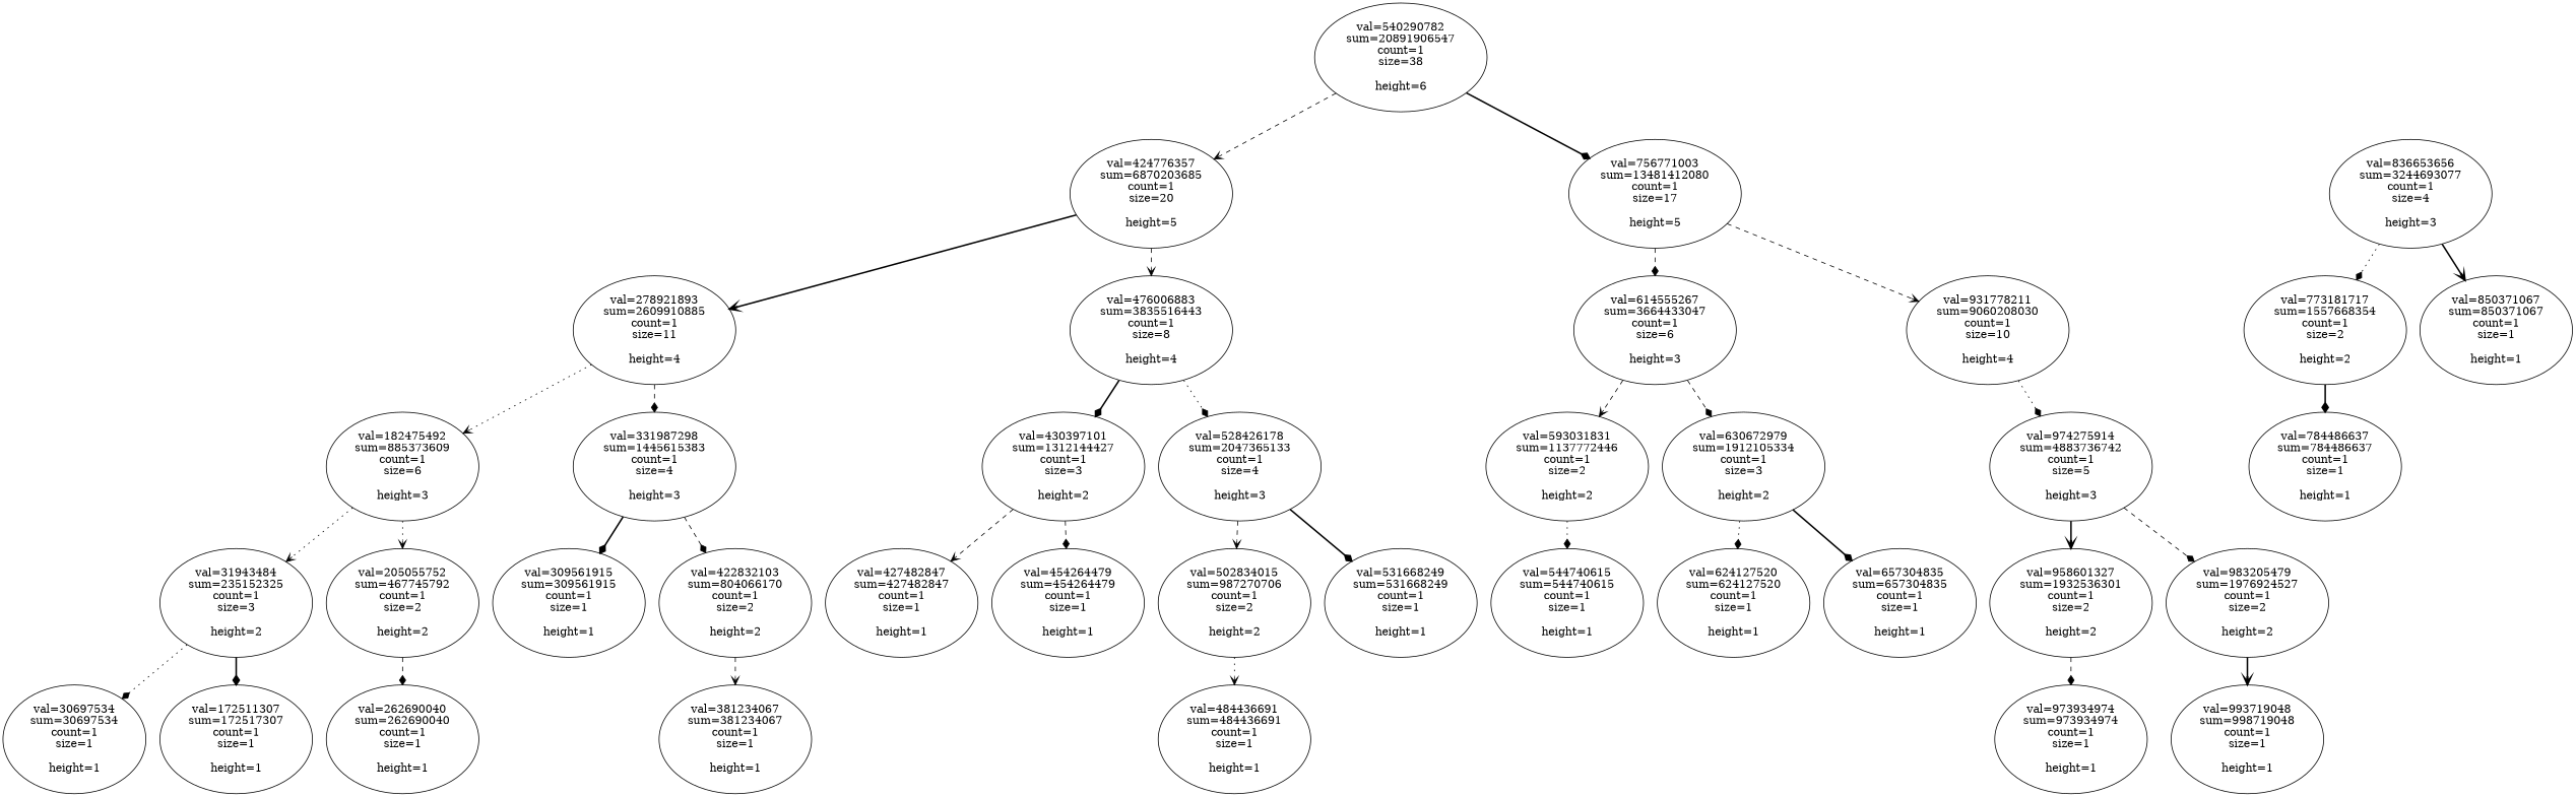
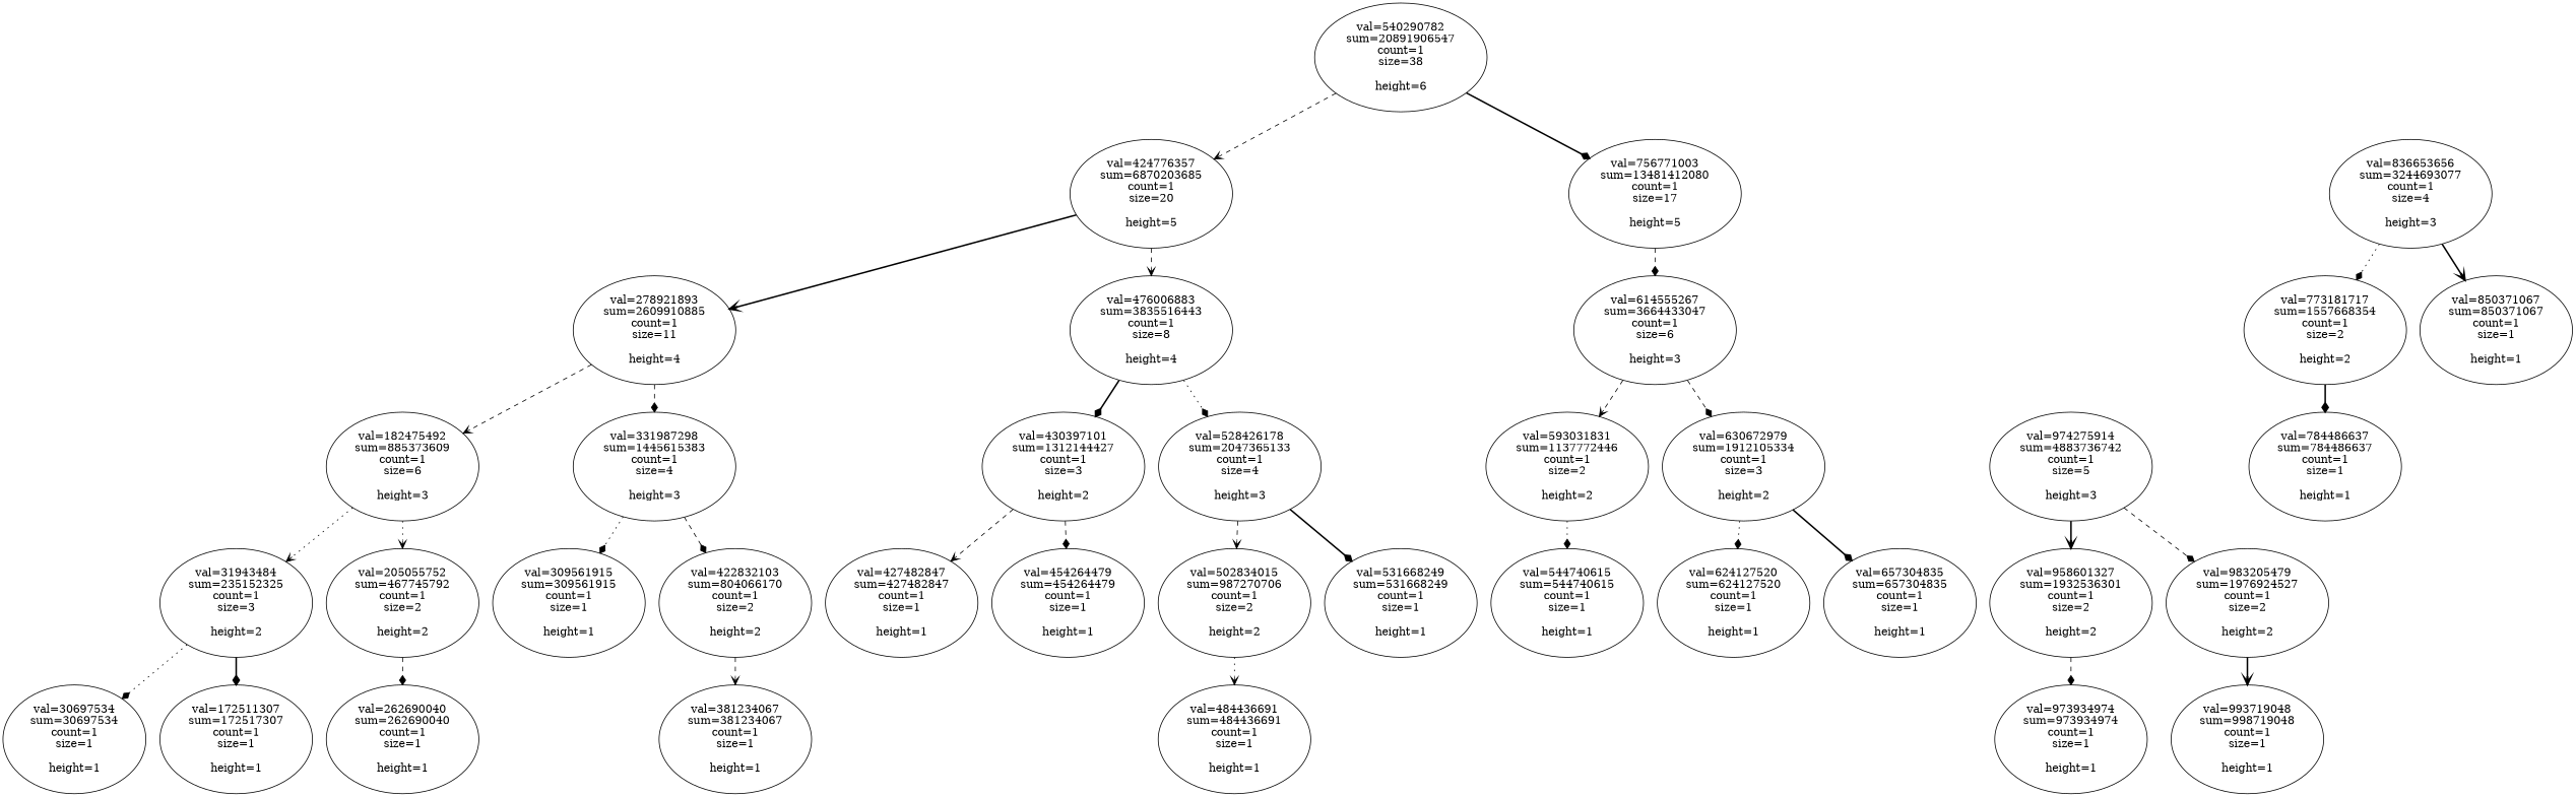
  digraph {
    edge [arrowhead=diamond style=dashed]
    n1 [label=<val=540290782<BR/>sum=20891906547<BR/>count=1<BR/>size=38<BR/><BR/>height=6<BR/>>]
    n2 [label=<val=424776357<BR/>sum=6870203685<BR/>count=1<BR/>size=20<BR/><BR/>height=5<BR/>>]
    n3 [label=<val=756771003<BR/>sum=13481412080<BR/>count=1<BR/>size=17<BR/><BR/>height=5<BR/>>]
    n4 [label=<val=30697534<BR/>sum=30697534<BR/>count=1<BR/>size=1<BR/><BR/>height=1<BR/>>]
    n5 [label=<val=31943484<BR/>sum=235152325<BR/>count=1<BR/>size=3<BR/><BR/>height=2<BR/>>]
    n6 [label=<val=172511307<BR/>sum=172517307<BR/>count=1<BR/>size=1<BR/><BR/>height=1<BR/>>]
    n7 [label=<val=182475492<BR/>sum=885373609<BR/>count=1<BR/>size=6<BR/><BR/>height=3<BR/>>]
    n8 [label=<val=205055752<BR/>sum=467745792<BR/>count=1<BR/>size=2<BR/><BR/>height=2<BR/>>]
    n9 [label=<val=262690040<BR/>sum=262690040<BR/>count=1<BR/>size=1<BR/><BR/>height=1<BR/>>]
    n10 [label=<val=278921893<BR/>sum=2609910885<BR/>count=1<BR/>size=11<BR/><BR/>height=4<BR/>>]
    n11 [label=<val=331987298<BR/>sum=1445615383<BR/>count=1<BR/>size=4<BR/><BR/>height=3<BR/>>]
    n12 [label=<val=309561915<BR/>sum=309561915<BR/>count=1<BR/>size=1<BR/><BR/>height=1<BR/>>]
    n13 [label=<val=422832103<BR/>sum=804066170<BR/>count=1<BR/>size=2<BR/><BR/>height=2<BR/>>]
    n14 [label=<val=381234067<BR/>sum=381234067<BR/>count=1<BR/>size=1<BR/><BR/>height=1<BR/>>]
    n15 [label=<val=476006883<BR/>sum=3835516443<BR/>count=1<BR/>size=8<BR/><BR/>height=4<BR/>>]
    n16 [label=<val=430397101<BR/>sum=1312144427<BR/>count=1<BR/>size=3<BR/><BR/>height=2<BR/>>]
    n17 [label=<val=528426178<BR/>sum=2047365133<BR/>count=1<BR/>size=4<BR/><BR/>height=3<BR/>>]
    n18 [label=<val=427482847<BR/>sum=427482847<BR/>count=1<BR/>size=1<BR/><BR/>height=1<BR/>>]
    n19 [label=<val=454264479<BR/>sum=454264479<BR/>count=1<BR/>size=1<BR/><BR/>height=1<BR/>>]
    n20 [label=<val=502834015<BR/>sum=987270706<BR/>count=1<BR/>size=2<BR/><BR/>height=2<BR/>>]
    n21 [label=<val=531668249<BR/>sum=531668249<BR/>count=1<BR/>size=1<BR/><BR/>height=1<BR/>>]
    n22 [label=<val=484436691<BR/>sum=484436691<BR/>count=1<BR/>size=1<BR/><BR/>height=1<BR/>>]
    n23 [label=<val=614555267<BR/>sum=3664433047<BR/>count=1<BR/>size=6<BR/><BR/>height=3<BR/>>]
-   n24 [label=<val=931778211<BR/>sum=9060208030<BR/>count=1<BR/>size=10<BR/><BR/>height=4<BR/>>]
    n25 [label=<val=544740615<BR/>sum=544740615<BR/>count=1<BR/>size=1<BR/><BR/>height=1<BR/>>]
    n26 [label=<val=593031831<BR/>sum=1137772446<BR/>count=1<BR/>size=2<BR/><BR/>height=2<BR/>>]
    n27 [label=<val=630672979<BR/>sum=1912105334<BR/>count=1<BR/>size=3<BR/><BR/>height=2<BR/>>]
    n28 [label=<val=624127520<BR/>sum=624127520<BR/>count=1<BR/>size=1<BR/><BR/>height=1<BR/>>]
    n29 [label=<val=657304835<BR/>sum=657304835<BR/>count=1<BR/>size=1<BR/><BR/>height=1<BR/>>]
    n30 [label=<val=974275914<BR/>sum=4883736742<BR/>count=1<BR/>size=5<BR/><BR/>height=3<BR/>>]
    n31 [label=<val=773181717<BR/>sum=1557668354<BR/>count=1<BR/>size=2<BR/><BR/>height=2<BR/>>]
    n32 [label=<val=784486637<BR/>sum=784486637<BR/>count=1<BR/>size=1<BR/><BR/>height=1<BR/>>]
    n33 [label=<val=836653656<BR/>sum=3244693077<BR/>count=1<BR/>size=4<BR/><BR/>height=3<BR/>>]
    n34 [label=<val=850371067<BR/>sum=850371067<BR/>count=1<BR/>size=1<BR/><BR/>height=1<BR/>>]
    n35 [label=<val=958601327<BR/>sum=1932536301<BR/>count=1<BR/>size=2<BR/><BR/>height=2<BR/>>]
    n36 [label=<val=983205479<BR/>sum=1976924527<BR/>count=1<BR/>size=2<BR/><BR/>height=2<BR/>>]
    n37 [label=<val=973934974<BR/>sum=973934974<BR/>count=1<BR/>size=1<BR/><BR/>height=1<BR/>>]
    n38 [label=<val=993719048<BR/>sum=998719048<BR/>count=1<BR/>size=1<BR/><BR/>height=1<BR/>>]
    subgraph sub_1 {
      rank=source
      n1
    }
    n1 -> n2 [arrowhead=vee]
    n1 -> n3 [style=bold]
    n2 -> n10 [arrowhead=vee style=bold]
    n2 -> n15 [arrowhead=vee]
    n3 -> n23
-   n3 -> n24 [arrowhead=vee]
    n5 -> n4 [style=dotted]
    n5 -> n6 [style=bold]
    n7 -> n5 [arrowhead=vee style=dotted]
    n7 -> n8 [arrowhead=vee style=dotted]
    n8 -> n9
-   n10 -> n7 [arrowhead=vee style=dotted]
+   n10 -> n7 [arrowhead=vee]
    n10 -> n11
-   n11 -> n12 [style=bold]
+   n11 -> n12 [style=dotted]
    n11 -> n13
    n13 -> n14 [arrowhead=vee]
    n15 -> n16 [style=bold]
    n15 -> n17 [style=dotted]
    n16 -> n18 [arrowhead=vee]
    n16 -> n19
    n17 -> n20 [arrowhead=vee]
    n17 -> n21 [style=bold]
    n20 -> n22 [arrowhead=vee style=dotted]
    n23 -> n26 [arrowhead=vee]
    n23 -> n27
-   n24 -> n30 [style=dotted]
    n26 -> n25 [style=dotted]
    n27 -> n28 [style=dotted]
    n27 -> n29 [style=bold]
    n30 -> n35 [arrowhead=vee style=bold]
    n30 -> n36
    n31 -> n32 [style=bold]
    n33 -> n31 [style=dotted]
    n33 -> n34 [arrowhead=vee style=bold]
    n35 -> n37
    n36 -> n38 [arrowhead=vee style=bold]
  }
